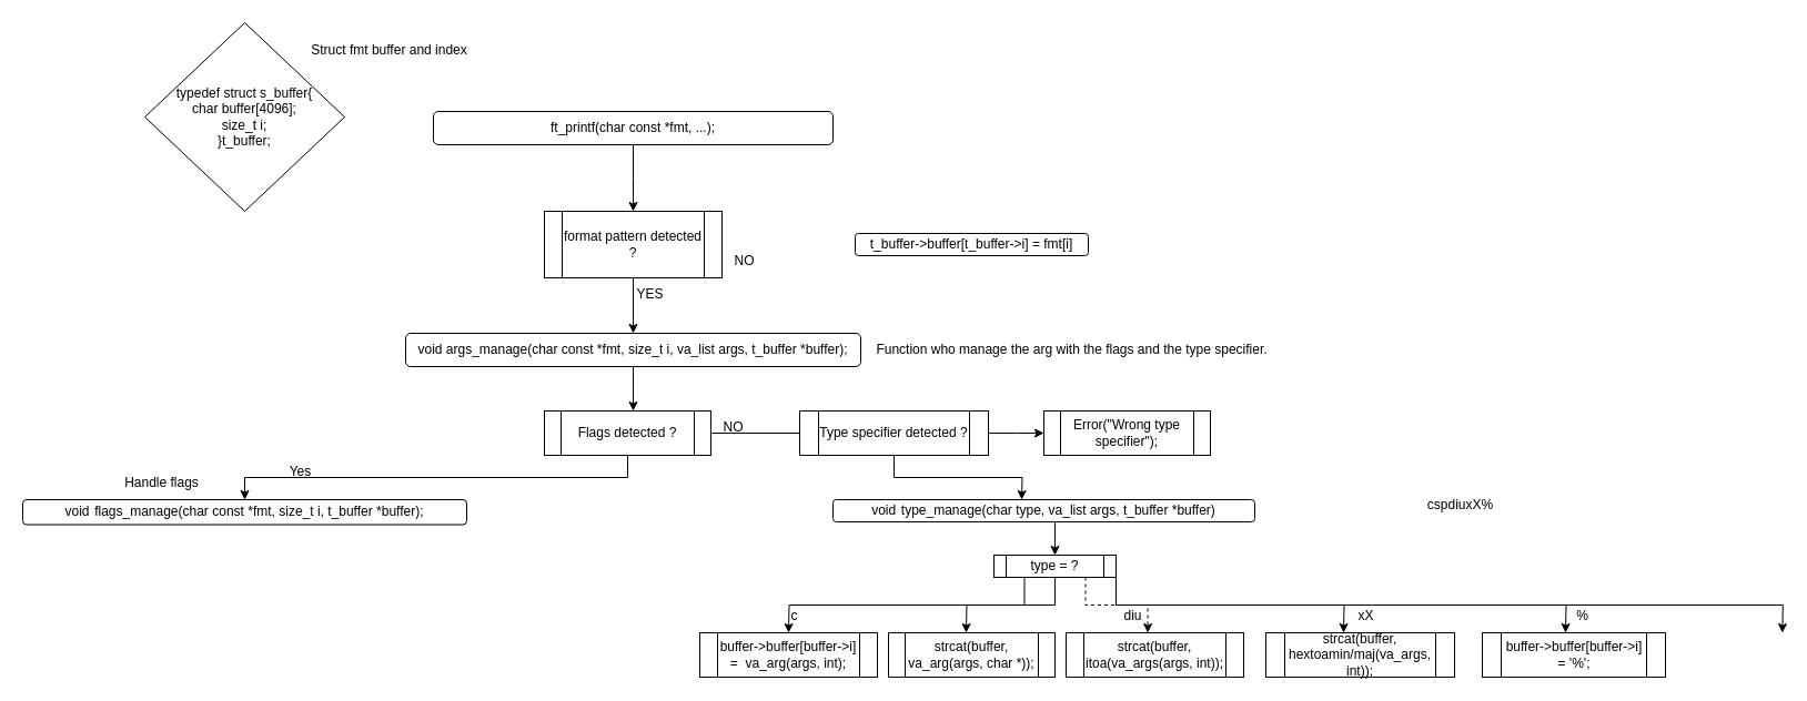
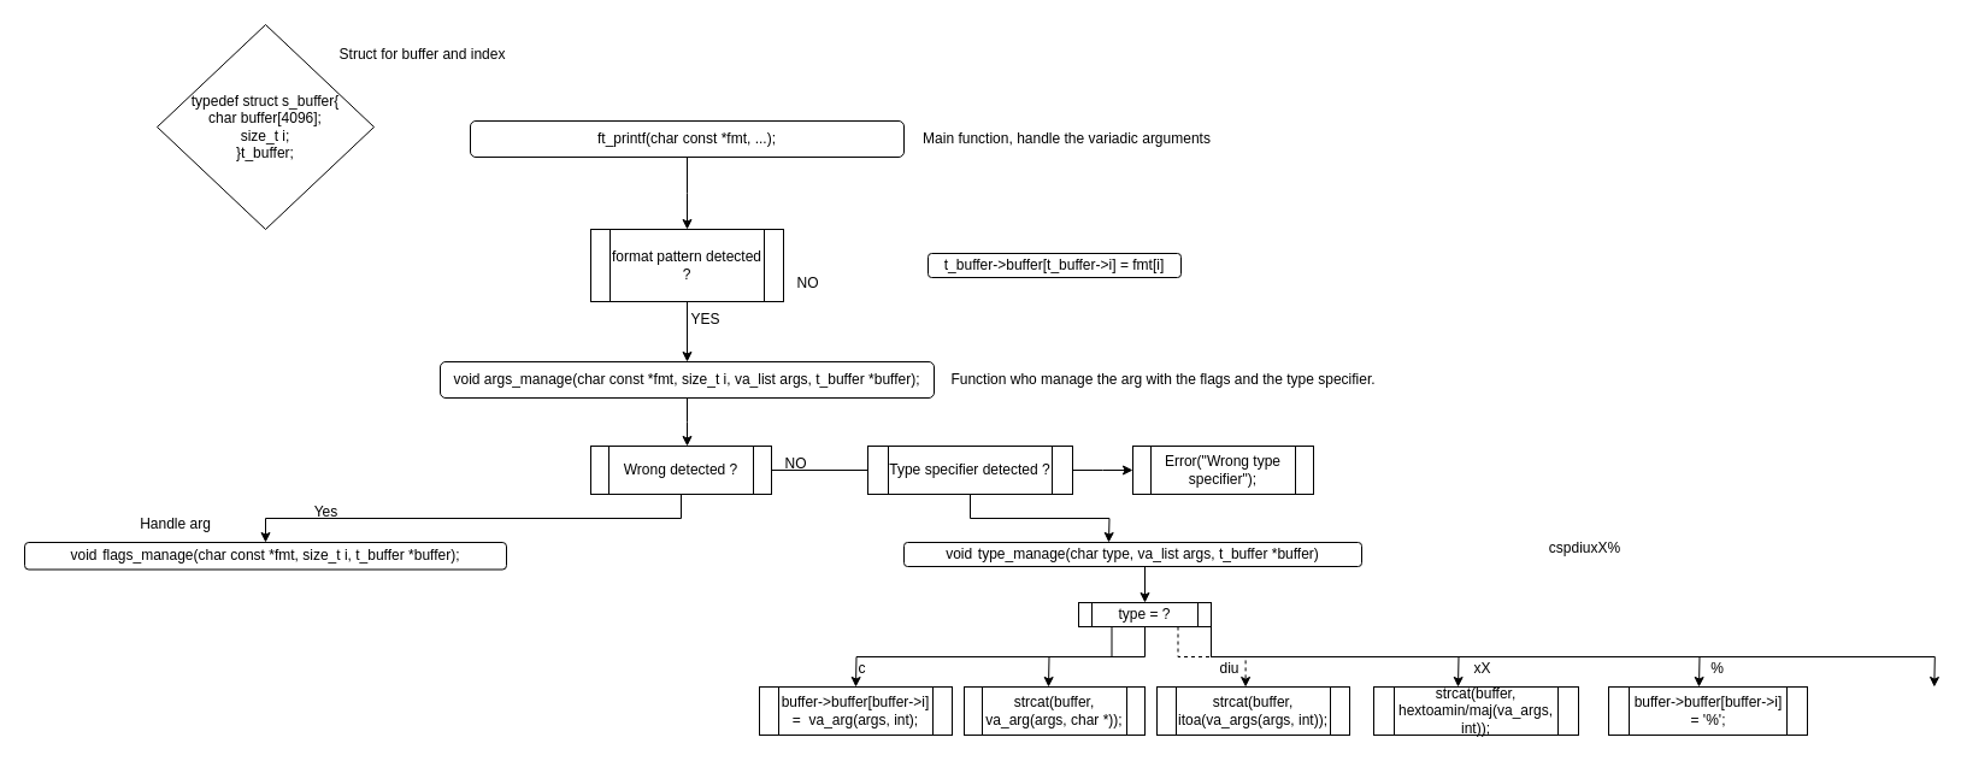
  <mxCell id="0" />
  <mxCell id="1" parent="0" />
  <mxCell id="2" value="" style="edgeStyle=orthogonalEdgeStyle;rounded=0;orthogonalLoop=1;jettySize=auto;html=1;" edge="1" parent="1" source="3"><mxGeometry relative="1" as="geometry"><mxPoint x="570" y="190" as="targetPoint" /></mxGeometry></mxCell>
  <mxCell id="3" value="ft_printf(char const *fmt, ...);" style="rounded=1;whiteSpace=wrap;html=1;" vertex="1" parent="1"><mxGeometry x="390" y="100" width="360" height="30" as="geometry" /></mxCell>
+ <mxCell id="4" value="&lt;div&gt;Main function, handle the variadic arguments&lt;/div&gt;" style="text;html=1;align=center;verticalAlign=middle;resizable=0;points=[];autosize=1;strokeColor=none;fillColor=none;" vertex="1" parent="1"><mxGeometry x="755" y="100" width="260" height="30" as="geometry" /></mxCell>
  <mxCell id="5" value="&lt;div&gt;typedef struct s_buffer{&lt;/div&gt;&lt;div&gt;char buffer[4096];&lt;/div&gt;&lt;div&gt;size_t i;&lt;/div&gt;&lt;div&gt;}t_buffer;&lt;br&gt;&lt;/div&gt;" style="rhombus;whiteSpace=wrap;html=1;rounded=0;" vertex="1" parent="1"><mxGeometry x="130" width="180" height="170" as="geometry" y="20" /></mxCell>
- <mxCell id="6" value="Struct fmt buffer and index" style="text;html=1;align=center;verticalAlign=middle;resizable=0;points=[];autosize=1;strokeColor=none;fillColor=none;" vertex="1" parent="1"><mxGeometry x="270" y="30" width="160" height="30" as="geometry" /></mxCell>
+ <mxCell id="6" value="Struct for buffer and index" style="text;html=1;align=center;verticalAlign=middle;resizable=0;points=[];autosize=1;strokeColor=none;fillColor=none;" vertex="1" parent="1"><mxGeometry x="270" y="30" width="160" height="30" as="geometry" /></mxCell>
  <mxCell id="7" value="format pattern detected ?" style="shape=process;whiteSpace=wrap;html=1;backgroundOutline=1;" vertex="1" parent="1"><mxGeometry x="490" y="190" width="160" height="60" as="geometry" /></mxCell>
  <mxCell id="8" value="NO" style="text;html=1;align=center;verticalAlign=middle;resizable=0;points=[];autosize=1;strokeColor=none;fillColor=none;" vertex="1" parent="1"><mxGeometry x="650" y="220" width="40" height="30" as="geometry" /></mxCell>
  <mxCell id="9" value="t_buffer-&amp;gt;buffer[t_buffer-&amp;gt;i] = fmt[i] " style="rounded=1;whiteSpace=wrap;html=1;" vertex="1" parent="1"><mxGeometry x="770" y="210" width="210" height="20" as="geometry" /></mxCell>
  <mxCell id="10" value="" style="endArrow=classic;html=1;rounded=0;exitX=0.5;exitY=1;exitDx=0;exitDy=0;" edge="1" parent="1" source="7"><mxGeometry width="50" height="50" relative="1" as="geometry"><mxPoint x="510" y="340" as="sourcePoint" /><mxPoint x="570" y="300" as="targetPoint" /></mxGeometry></mxCell>
  <mxCell id="11" style="edgeStyle=orthogonalEdgeStyle;rounded=0;orthogonalLoop=1;jettySize=auto;html=1;exitX=0.5;exitY=1;exitDx=0;exitDy=0;" edge="1" parent="1" source="12"><mxGeometry relative="1" as="geometry"><mxPoint x="570" y="370" as="targetPoint" /></mxGeometry></mxCell>
  <mxCell id="12" value="void args_manage(char const *fmt, size_t i, va_list args, t_buffer *buffer);" style="rounded=1;whiteSpace=wrap;html=1;" vertex="1" parent="1"><mxGeometry x="365" y="300" width="410" height="30" as="geometry" /></mxCell>
  <mxCell id="13" value="YES" style="text;html=1;align=center;verticalAlign=middle;resizable=0;points=[];autosize=1;strokeColor=none;fillColor=none;" vertex="1" parent="1"><mxGeometry x="560" y="250" width="50" height="30" as="geometry" /></mxCell>
  <mxCell id="14" value="Function who manage the arg with the flags and the type specifier." style="text;html=1;align=center;verticalAlign=middle;resizable=0;points=[];autosize=1;strokeColor=none;fillColor=none;" vertex="1" parent="1"><mxGeometry x="780" y="300" width="370" height="30" as="geometry" /></mxCell>
  <mxCell id="15" style="edgeStyle=orthogonalEdgeStyle;rounded=0;orthogonalLoop=1;jettySize=auto;html=1;exitX=1;exitY=0.5;exitDx=0;exitDy=0;endArrow=none;" edge="1" parent="1" source="17" target="20"><mxGeometry relative="1" as="geometry" /></mxCell>
  <mxCell id="16" style="edgeStyle=orthogonalEdgeStyle;rounded=0;orthogonalLoop=1;jettySize=auto;html=1;exitX=0.5;exitY=1;exitDx=0;exitDy=0;entryX=0.5;entryY=0;entryDx=0;entryDy=0;" edge="1" parent="1" source="17" target="22"><mxGeometry relative="1" as="geometry" /></mxCell>
- <mxCell id="17" value="Flags detected ?" style="shape=process;whiteSpace=wrap;html=1;backgroundOutline=1;" vertex="1" parent="1"><mxGeometry x="490" y="370" width="150" height="40" as="geometry" /></mxCell>
+ <mxCell id="17" value="Wrong detected ?" style="shape=process;whiteSpace=wrap;html=1;backgroundOutline=1;" vertex="1" parent="1"><mxGeometry x="490" y="370" width="150" height="40" as="geometry" /></mxCell>
  <mxCell id="18" style="edgeStyle=orthogonalEdgeStyle;rounded=0;orthogonalLoop=1;jettySize=auto;html=1;" edge="1" parent="1" source="20"><mxGeometry relative="1" as="geometry"><mxPoint x="940" y="390" as="targetPoint" /></mxGeometry></mxCell>
  <mxCell id="19" style="edgeStyle=orthogonalEdgeStyle;rounded=0;orthogonalLoop=1;jettySize=auto;html=1;exitX=0.5;exitY=1;exitDx=0;exitDy=0;" edge="1" parent="1" source="20"><mxGeometry relative="1" as="geometry"><mxPoint x="920" y="450" as="targetPoint" /></mxGeometry></mxCell>
  <mxCell id="20" value="Type specifier detected ?" style="shape=process;whiteSpace=wrap;html=1;backgroundOutline=1;" vertex="1" parent="1"><mxGeometry x="720" y="370" width="170" height="40" as="geometry" /></mxCell>
  <mxCell id="21" value="NO" style="text;html=1;align=center;verticalAlign=middle;resizable=0;points=[];autosize=1;strokeColor=none;fillColor=none;" vertex="1" parent="1"><mxGeometry x="640" y="370" width="40" height="30" as="geometry" /></mxCell>
  <mxCell id="22" value="void&lt;span style=&quot;white-space: pre;&quot;&gt;&#09;&lt;/span&gt;flags_manage(char const *fmt, size_t i, t_buffer *buffer);" style="rounded=1;whiteSpace=wrap;html=1;" vertex="1" parent="1"><mxGeometry x="20" y="450" width="400" height="22.5" as="geometry" /></mxCell>
- <mxCell id="23" value="&lt;div&gt;Handle flags&lt;/div&gt;" style="text;html=1;align=center;verticalAlign=middle;resizable=0;points=[];autosize=1;strokeColor=none;fillColor=none;" vertex="1" parent="1"><mxGeometry x="100" y="420" width="90" height="30" as="geometry" /></mxCell>
+ <mxCell id="23" value="&lt;div&gt;Handle arg&lt;/div&gt;" style="text;html=1;align=center;verticalAlign=middle;resizable=0;points=[];autosize=1;strokeColor=none;fillColor=none;" vertex="1" parent="1"><mxGeometry x="100" y="420" width="90" height="30" as="geometry" /></mxCell>
  <mxCell id="24" value="Yes" style="text;html=1;align=center;verticalAlign=middle;resizable=0;points=[];autosize=1;strokeColor=none;fillColor=none;" vertex="1" parent="1"><mxGeometry x="250" y="410" width="40" height="30" as="geometry" /></mxCell>
  <mxCell id="25" value="Error(&quot;Wrong type specifier&quot;);" style="shape=process;whiteSpace=wrap;html=1;backgroundOutline=1;" vertex="1" parent="1"><mxGeometry x="940" y="370" width="150" height="40" as="geometry" /></mxCell>
  <mxCell id="26" style="edgeStyle=orthogonalEdgeStyle;rounded=0;orthogonalLoop=1;jettySize=auto;html=1;exitX=0.5;exitY=1;exitDx=0;exitDy=0;" edge="1" parent="1" source="27"><mxGeometry relative="1" as="geometry"><mxPoint x="950" y="500" as="targetPoint" /></mxGeometry></mxCell>
  <mxCell id="27" value="void&lt;span style=&quot;white-space: pre;&quot;&gt;&#09;type_manage(char type, va_list args, t_buffer *buffer)&lt;/span&gt;" style="rounded=1;whiteSpace=wrap;html=1;" vertex="1" parent="1"><mxGeometry x="750" y="450" width="380" height="20" as="geometry" /></mxCell>
  <mxCell id="28" style="edgeStyle=orthogonalEdgeStyle;rounded=0;orthogonalLoop=1;jettySize=auto;html=1;exitX=0.25;exitY=1;exitDx=0;exitDy=0;" edge="1" parent="1" source="34"><mxGeometry relative="1" as="geometry"><mxPoint x="710" y="570" as="targetPoint" /></mxGeometry></mxCell>
  <mxCell id="29" style="edgeStyle=orthogonalEdgeStyle;rounded=0;orthogonalLoop=1;jettySize=auto;html=1;exitX=0.5;exitY=1;exitDx=0;exitDy=0;" edge="1" parent="1" source="34"><mxGeometry relative="1" as="geometry"><mxPoint x="870" y="570" as="targetPoint" /></mxGeometry></mxCell>
  <mxCell id="30" style="edgeStyle=orthogonalEdgeStyle;rounded=0;orthogonalLoop=1;jettySize=auto;html=1;exitX=0.75;exitY=1;exitDx=0;exitDy=0;entryX=0.46;entryY=0;entryDx=0;entryDy=0;entryPerimeter=0;dashed=1;" edge="1" parent="1" source="34" target="39"><mxGeometry relative="1" as="geometry"><mxPoint x="1020" y="570" as="targetPoint" /></mxGeometry></mxCell>
  <mxCell id="31" style="edgeStyle=orthogonalEdgeStyle;rounded=0;orthogonalLoop=1;jettySize=auto;html=1;exitX=1;exitY=1;exitDx=0;exitDy=0;" edge="1" parent="1" source="34"><mxGeometry relative="1" as="geometry"><mxPoint x="1210" y="570" as="targetPoint" /></mxGeometry></mxCell>
  <mxCell id="32" style="edgeStyle=orthogonalEdgeStyle;rounded=0;orthogonalLoop=1;jettySize=auto;html=1;exitX=1;exitY=1;exitDx=0;exitDy=0;" edge="1" parent="1" source="34"><mxGeometry relative="1" as="geometry"><mxPoint x="1410" y="570" as="targetPoint" /></mxGeometry></mxCell>
  <mxCell id="33" style="edgeStyle=orthogonalEdgeStyle;rounded=0;orthogonalLoop=1;jettySize=auto;html=1;exitX=1;exitY=1;exitDx=0;exitDy=0;" edge="1" parent="1" source="34"><mxGeometry relative="1" as="geometry"><mxPoint x="1605.333" y="570" as="targetPoint" /></mxGeometry></mxCell>
  <mxCell id="34" value="type = ?" style="shape=process;whiteSpace=wrap;html=1;backgroundOutline=1;" vertex="1" parent="1"><mxGeometry x="895" y="500" width="110" height="20" as="geometry" /></mxCell>
  <mxCell id="35" value="cspdiuxX%" style="text;html=1;align=center;verticalAlign=middle;resizable=0;points=[];autosize=1;strokeColor=none;fillColor=none;" vertex="1" parent="1"><mxGeometry x="1275" y="440" width="80" height="30" as="geometry" /></mxCell>
  <mxCell id="36" value="c" style="text;html=1;align=center;verticalAlign=middle;resizable=0;points=[];autosize=1;strokeColor=none;fillColor=none;" vertex="1" parent="1"><mxGeometry x="700" y="540" width="30" height="30" as="geometry" /></mxCell>
  <mxCell id="37" value="buffer-&amp;gt;buffer[buffer-&amp;gt;i] =&amp;nbsp; va_arg(args, int);" style="shape=process;whiteSpace=wrap;html=1;backgroundOutline=1;" vertex="1" parent="1"><mxGeometry x="630" y="570" width="160" height="40" as="geometry" /></mxCell>
  <mxCell id="38" value="strcat(buffer, va_arg(args, char *));" style="shape=process;whiteSpace=wrap;html=1;backgroundOutline=1;" vertex="1" parent="1"><mxGeometry x="800" y="570" width="150" height="40" as="geometry" /></mxCell>
  <mxCell id="39" value="strcat(buffer, itoa(va_args(args, int));" style="shape=process;whiteSpace=wrap;html=1;backgroundOutline=1;" vertex="1" parent="1"><mxGeometry x="960" y="570" width="160" height="40" as="geometry" /></mxCell>
  <mxCell id="40" value="diu" style="text;html=1;align=center;verticalAlign=middle;resizable=0;points=[];autosize=1;strokeColor=none;fillColor=none;" vertex="1" parent="1"><mxGeometry x="1000" y="540" width="40" height="30" as="geometry" /></mxCell>
  <mxCell id="41" value="strcat(buffer, hextoamin/maj(va_args, int));" style="shape=process;whiteSpace=wrap;html=1;backgroundOutline=1;" vertex="1" parent="1"><mxGeometry x="1140" y="570" width="170" height="40" as="geometry" /></mxCell>
  <mxCell id="42" value="xX" style="text;html=1;align=center;verticalAlign=middle;resizable=0;points=[];autosize=1;strokeColor=none;fillColor=none;" vertex="1" parent="1"><mxGeometry x="1210" y="540" width="40" height="30" as="geometry" /></mxCell>
  <mxCell id="43" value="buffer-&amp;gt;buffer[buffer-&amp;gt;i] = '%';" style="shape=process;whiteSpace=wrap;html=1;backgroundOutline=1;" vertex="1" parent="1"><mxGeometry x="1335" y="570" width="165" height="40" as="geometry" /></mxCell>
  <mxCell id="44" value="%" style="text;html=1;align=center;verticalAlign=middle;resizable=0;points=[];autosize=1;strokeColor=none;fillColor=none;" vertex="1" parent="1"><mxGeometry x="1410" y="540" width="30" height="30" as="geometry" /></mxCell>
